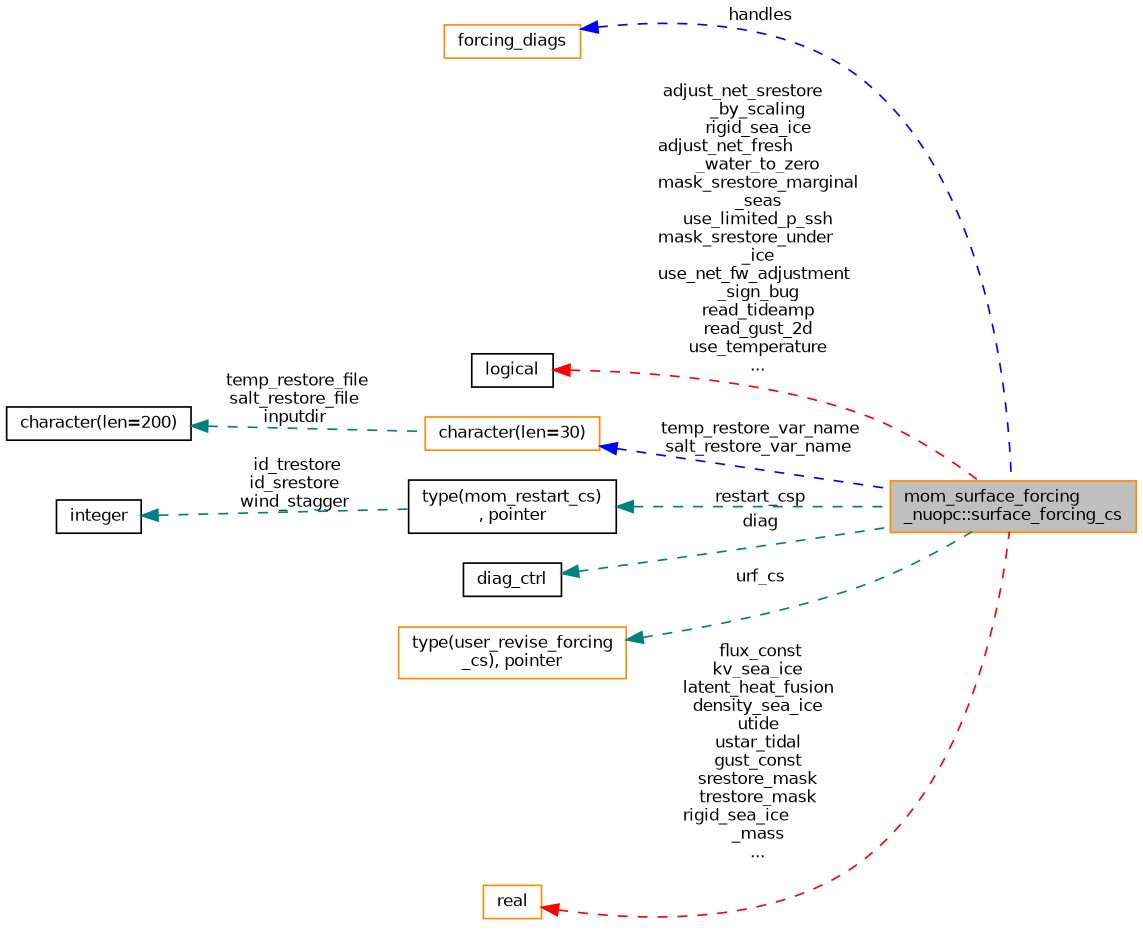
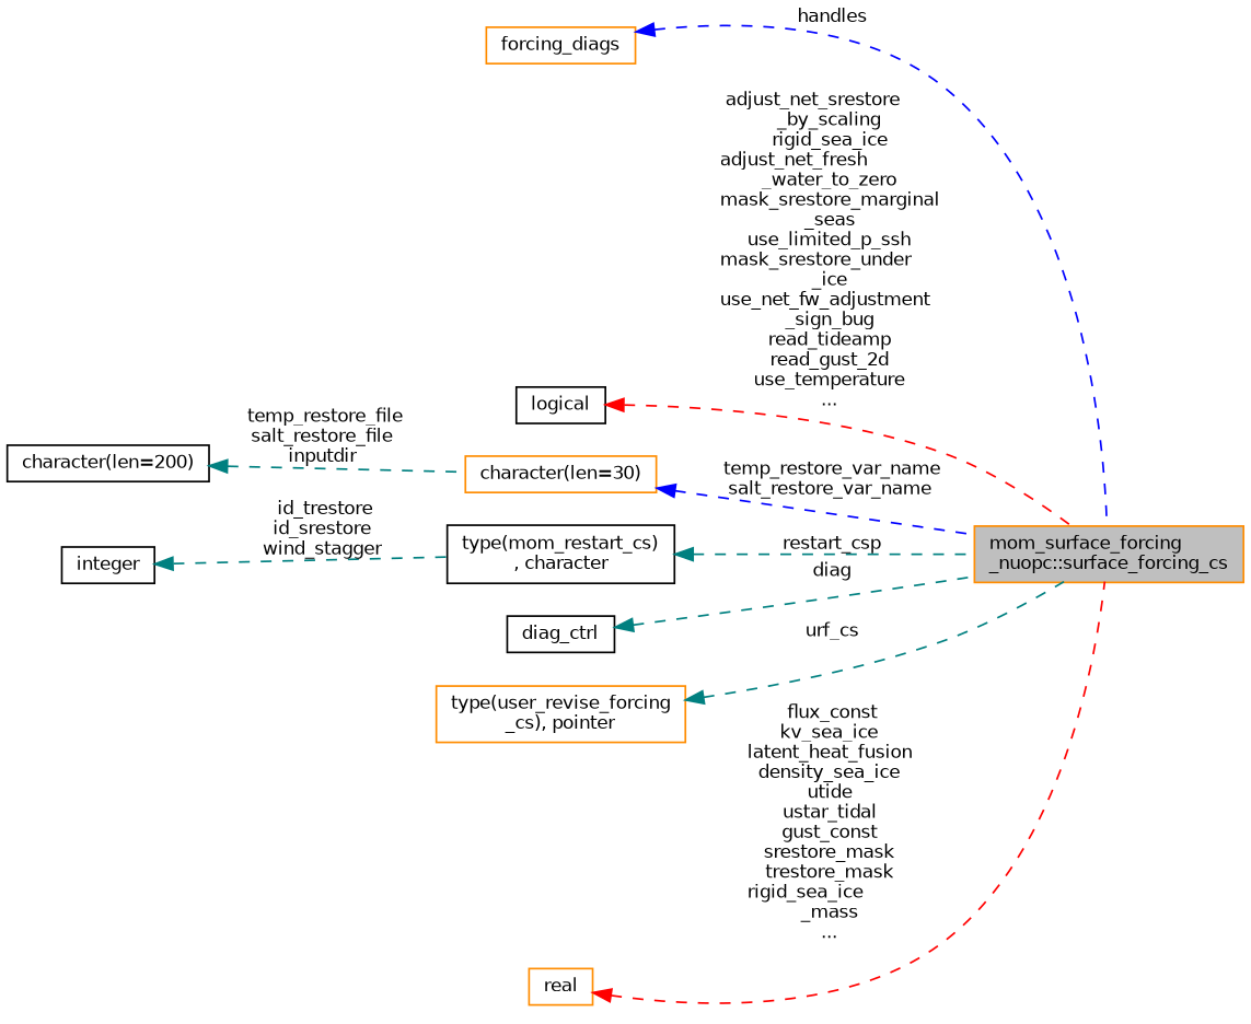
  digraph {
    rankdir=LR
    node [color=darkorange fillcolor=white fontname=Helvetica fontsize=10 shape=record style=filled]
    edge [color=teal dir=back fontname=Helvetica fontsize=10 labelfontname=Helvetica labelfontsize=10 style=dashed]
    n1 [fillcolor=grey75 fontcolor=black height=0.2 label="mom_surface_forcing\l_nuopc::surface_forcing_cs" width=0.4]
    n2 [height=0.2 label=forcing_diags width=0.4]
    n3 [color=black height=0.2 label=logical width=0.4]
    n4 [color=black height=0.2 label="character(len=200)" width=0.4]
    n5 [height=0.2 label="character(len=30)" width=0.4]
-   n6 [color=black height=0.2 label="type(mom_restart_cs)\l, pointer" width=0.4]
+   n6 [color=black height=0.2 label="type(mom_restart_cs)\l, character" width=0.4]
    n7 [color=black height=0.2 label=diag_ctrl width=0.4]
    n8 [height=0.2 label="type(user_revise_forcing\l_cs), pointer" width=0.4]
    n9 [height=0.2 label=real width=0.4]
    n10 [color=black height=0.2 label=integer width=0.4]
    n2 -> n1 [color=blue label=" handles"]
    n3 -> n1 [color=red label=" adjust_net_srestore\l_by_scaling\nrigid_sea_ice\nadjust_net_fresh\l_water_to_zero\nmask_srestore_marginal\l_seas\nuse_limited_p_ssh\nmask_srestore_under\l_ice\nuse_net_fw_adjustment\l_sign_bug\nread_tideamp\nread_gust_2d\nuse_temperature\n..."]
    n4 -> n5 [label=" temp_restore_file\nsalt_restore_file\ninputdir"]
    n5 -> n1 [color=blue label=" temp_restore_var_name\nsalt_restore_var_name"]
    n6 -> n1 [label=" restart_csp"]
    n7 -> n1 [label=" diag"]
    n8 -> n1 [label=" urf_cs"]
    n9 -> n1 [color=red label=" flux_const\nkv_sea_ice\nlatent_heat_fusion\ndensity_sea_ice\nutide\nustar_tidal\ngust_const\nsrestore_mask\ntrestore_mask\nrigid_sea_ice\l_mass\n..."]
    n10 -> n6 [label=" id_trestore\nid_srestore\nwind_stagger"]
  }
